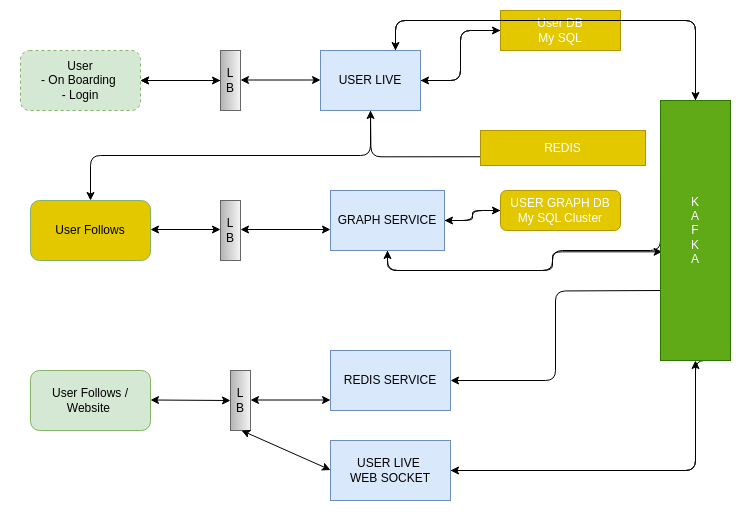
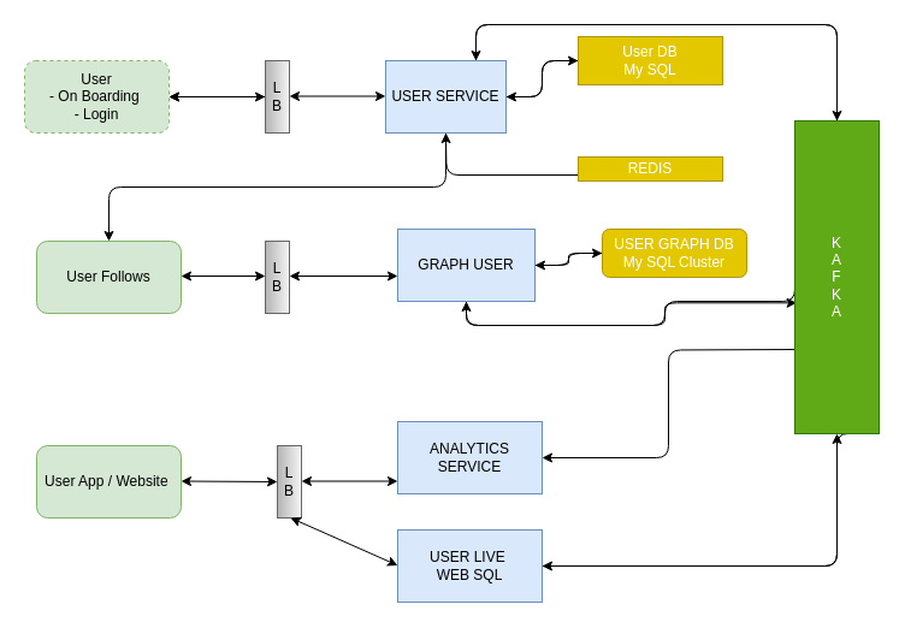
  <mxCell id="0" />
  <mxCell id="1" parent="0" />
  <mxCell id="2" value="User &lt;br&gt;- On Boarding&amp;nbsp; &lt;br&gt;- Login" style="rounded=1;whiteSpace=wrap;html=1;fillColor=#d5e8d4;strokeColor=#82b366;dashed=1;" vertex="1" parent="1"><mxGeometry x="20" y="50" width="120" height="60" as="geometry" /></mxCell>
- <mxCell id="3" value="User Follows" style="rounded=1;whiteSpace=wrap;html=1;fillColor=#e3c800;strokeColor=#82b366;" vertex="1" parent="1"><mxGeometry x="30" y="200" width="120" height="60" as="geometry" /></mxCell>
- <mxCell id="4" value="User Follows / Website&amp;nbsp;" style="rounded=1;whiteSpace=wrap;html=1;fillColor=#d5e8d4;strokeColor=#82b366;" vertex="1" parent="1"><mxGeometry x="30" y="370" width="120" height="60" as="geometry" /></mxCell>
+ <mxCell id="3" value="User Follows" style="rounded=1;whiteSpace=wrap;html=1;fillColor=#d5e8d4;strokeColor=#82b366;" vertex="1" parent="1"><mxGeometry x="30" y="200" width="120" height="60" as="geometry" /></mxCell>
+ <mxCell id="4" value="User App / Website&amp;nbsp;" style="rounded=1;whiteSpace=wrap;html=1;fillColor=#d5e8d4;strokeColor=#82b366;" vertex="1" parent="1"><mxGeometry x="30" y="370" width="120" height="60" as="geometry" /></mxCell>
  <mxCell id="5" value="" style="edgeStyle=orthogonalEdgeStyle;curved=0;rounded=1;sketch=0;orthogonalLoop=1;jettySize=auto;html=1;" edge="1" parent="1" source="6" target="2"><mxGeometry relative="1" as="geometry" /></mxCell>
  <mxCell id="6" value="L&lt;br&gt;B" style="rounded=0;whiteSpace=wrap;html=1;direction=south;gradientColor=#b3b3b3;fillColor=#f5f5f5;strokeColor=#666666;" vertex="1" parent="1"><mxGeometry x="220" y="50" width="20" height="60" as="geometry" /></mxCell>
  <mxCell id="7" value="L&lt;br&gt;B" style="rounded=0;whiteSpace=wrap;html=1;direction=south;gradientColor=#b3b3b3;fillColor=#f5f5f5;strokeColor=#666666;" vertex="1" parent="1"><mxGeometry x="220" y="200" width="20" height="60" as="geometry" /></mxCell>
  <mxCell id="8" value="L&lt;br&gt;B" style="rounded=0;whiteSpace=wrap;html=1;direction=south;gradientColor=#b3b3b3;fillColor=#f5f5f5;strokeColor=#666666;" vertex="1" parent="1"><mxGeometry x="230" y="370" width="20" height="60" as="geometry" /></mxCell>
  <mxCell id="9" style="edgeStyle=orthogonalEdgeStyle;curved=0;rounded=1;sketch=0;orthogonalLoop=1;jettySize=auto;html=1;exitX=0.5;exitY=1;exitDx=0;exitDy=0;" edge="1" parent="1" source="12" target="3"><mxGeometry relative="1" as="geometry" /></mxCell>
  <mxCell id="10" style="edgeStyle=orthogonalEdgeStyle;curved=0;rounded=1;sketch=0;orthogonalLoop=1;jettySize=auto;html=1;exitX=1;exitY=0.5;exitDx=0;exitDy=0;entryX=0;entryY=0.5;entryDx=0;entryDy=0;" edge="1" parent="1" source="12" target="18"><mxGeometry relative="1" as="geometry" /></mxCell>
  <mxCell id="11" style="edgeStyle=orthogonalEdgeStyle;curved=0;rounded=1;sketch=0;orthogonalLoop=1;jettySize=auto;html=1;exitX=0.75;exitY=0;exitDx=0;exitDy=0;entryX=0;entryY=0.5;entryDx=0;entryDy=0;" edge="1" parent="1" source="12" target="29"><mxGeometry relative="1" as="geometry"><Array as="points"><mxPoint x="395" y="20" /><mxPoint x="695" y="20" /></Array></mxGeometry></mxCell>
- <mxCell id="12" value="USER LIVE" style="rounded=0;whiteSpace=wrap;html=1;sketch=0;fillColor=#dae8fc;strokeColor=#6c8ebf;" vertex="1" parent="1"><mxGeometry x="320" y="50" width="100" height="60" as="geometry" /></mxCell>
+ <mxCell id="12" value="USER SERVICE" style="rounded=0;whiteSpace=wrap;html=1;sketch=0;fillColor=#dae8fc;strokeColor=#6c8ebf;" vertex="1" parent="1"><mxGeometry x="320" y="50" width="100" height="60" as="geometry" /></mxCell>
  <mxCell id="13" style="edgeStyle=orthogonalEdgeStyle;curved=0;rounded=1;sketch=0;orthogonalLoop=1;jettySize=auto;html=1;exitX=1;exitY=0.5;exitDx=0;exitDy=0;entryX=0;entryY=0.5;entryDx=0;entryDy=0;" edge="1" parent="1" source="15" target="24"><mxGeometry relative="1" as="geometry" /></mxCell>
  <mxCell id="14" style="edgeStyle=orthogonalEdgeStyle;curved=0;rounded=1;sketch=0;orthogonalLoop=1;jettySize=auto;html=1;exitX=0.5;exitY=1;exitDx=0;exitDy=0;entryX=0.582;entryY=0.977;entryDx=0;entryDy=0;entryPerimeter=0;" edge="1" parent="1" source="15" target="29"><mxGeometry relative="1" as="geometry" /></mxCell>
- <mxCell id="15" value="GRAPH SERVICE" style="rounded=0;whiteSpace=wrap;html=1;sketch=0;fillColor=#dae8fc;strokeColor=#6c8ebf;" vertex="1" parent="1"><mxGeometry x="330" y="190" width="114" height="60" as="geometry" /></mxCell>
- <mxCell id="16" value="REDIS SERVICE" style="rounded=0;whiteSpace=wrap;html=1;sketch=0;fillColor=#dae8fc;strokeColor=#6c8ebf;" vertex="1" parent="1"><mxGeometry x="330" y="350" width="120" height="60" as="geometry" /></mxCell>
+ <mxCell id="15" value="GRAPH USER" style="rounded=0;whiteSpace=wrap;html=1;sketch=0;fillColor=#dae8fc;strokeColor=#6c8ebf;" vertex="1" parent="1"><mxGeometry x="330" y="190" width="114" height="60" as="geometry" /></mxCell>
+ <mxCell id="16" value="ANALYTICS SERVICE" style="rounded=0;whiteSpace=wrap;html=1;sketch=0;fillColor=#dae8fc;strokeColor=#6c8ebf;" vertex="1" parent="1"><mxGeometry x="330" y="350" width="120" height="60" as="geometry" /></mxCell>
  <mxCell id="17" style="edgeStyle=orthogonalEdgeStyle;curved=0;rounded=1;sketch=0;orthogonalLoop=1;jettySize=auto;html=1;exitX=0;exitY=0.5;exitDx=0;exitDy=0;entryX=1;entryY=0.5;entryDx=0;entryDy=0;" edge="1" parent="1" source="18" target="12"><mxGeometry relative="1" as="geometry" /></mxCell>
- <mxCell id="18" value="User DB&lt;br&gt;My SQL" style="rounded=0;whiteSpace=wrap;html=1;sketch=0;fillColor=#e3c800;strokeColor=#B09500;fontColor=#ffffff;" vertex="1" parent="1"><mxGeometry x="500" y="10" width="120" height="40" as="geometry" /></mxCell>
+ <mxCell id="18" value="User DB&lt;br&gt;My SQL" style="rounded=0;whiteSpace=wrap;html=1;sketch=0;fillColor=#e3c800;strokeColor=#B09500;fontColor=#ffffff;" vertex="1" parent="1"><mxGeometry x="480" y="30" width="120" height="40" as="geometry" /></mxCell>
  <mxCell id="19" style="edgeStyle=orthogonalEdgeStyle;curved=0;rounded=1;sketch=0;orthogonalLoop=1;jettySize=auto;html=1;exitX=1;exitY=0.5;exitDx=0;exitDy=0;entryX=1;entryY=0.5;entryDx=0;entryDy=0;" edge="1" parent="1" source="20" target="29"><mxGeometry relative="1" as="geometry" /></mxCell>
- <mxCell id="20" value="USER LIVE&amp;nbsp;&lt;br&gt;WEB SOCKET" style="rounded=0;whiteSpace=wrap;html=1;sketch=0;fillColor=#dae8fc;strokeColor=#6c8ebf;" vertex="1" parent="1"><mxGeometry x="330" y="440" width="120" height="60" as="geometry" /></mxCell>
+ <mxCell id="20" value="USER LIVE&amp;nbsp;&lt;br&gt;WEB SQL" style="rounded=0;whiteSpace=wrap;html=1;sketch=0;fillColor=#dae8fc;strokeColor=#6c8ebf;" vertex="1" parent="1"><mxGeometry x="330" y="440" width="120" height="60" as="geometry" /></mxCell>
  <mxCell id="21" style="edgeStyle=orthogonalEdgeStyle;curved=0;rounded=1;sketch=0;orthogonalLoop=1;jettySize=auto;html=1;exitX=0;exitY=0.75;exitDx=0;exitDy=0;" edge="1" parent="1" source="22"><mxGeometry relative="1" as="geometry"><mxPoint x="370" y="110" as="targetPoint" /></mxGeometry></mxCell>
- <mxCell id="22" value="REDIS" style="rounded=0;whiteSpace=wrap;html=1;sketch=0;fillColor=#e3c800;strokeColor=#B09500;fontColor=#ffffff;" vertex="1" parent="1"><mxGeometry x="480" y="130" width="165" height="35" as="geometry" /></mxCell>
+ <mxCell id="22" value="REDIS" style="rounded=0;whiteSpace=wrap;html=1;sketch=0;fillColor=#e3c800;strokeColor=#B09500;fontColor=#ffffff;" vertex="1" parent="1"><mxGeometry x="480" y="130" width="120" height="20" as="geometry" /></mxCell>
  <mxCell id="23" style="edgeStyle=orthogonalEdgeStyle;curved=0;rounded=1;sketch=0;orthogonalLoop=1;jettySize=auto;html=1;exitX=0;exitY=0.5;exitDx=0;exitDy=0;entryX=1;entryY=0.5;entryDx=0;entryDy=0;" edge="1" parent="1" source="24" target="15"><mxGeometry relative="1" as="geometry" /></mxCell>
  <mxCell id="24" value="USER GRAPH DB&lt;br&gt;My SQL Cluster" style="whiteSpace=wrap;html=1;sketch=0;fillColor=#e3c800;strokeColor=#B09500;fontColor=#ffffff;rounded=1;" vertex="1" parent="1"><mxGeometry x="500" y="190" width="120" height="40" as="geometry" /></mxCell>
  <mxCell id="25" style="edgeStyle=orthogonalEdgeStyle;curved=0;rounded=1;sketch=0;orthogonalLoop=1;jettySize=auto;html=1;exitX=0;exitY=0.5;exitDx=0;exitDy=0;entryX=0.75;entryY=0;entryDx=0;entryDy=0;" edge="1" parent="1" source="29" target="12"><mxGeometry relative="1" as="geometry"><Array as="points"><mxPoint x="695" y="20" /><mxPoint x="395" y="20" /></Array></mxGeometry></mxCell>
  <mxCell id="26" style="edgeStyle=orthogonalEdgeStyle;curved=0;rounded=1;sketch=0;orthogonalLoop=1;jettySize=auto;html=1;entryX=1;entryY=0.5;entryDx=0;entryDy=0;" edge="1" parent="1" target="16"><mxGeometry relative="1" as="geometry"><mxPoint x="660" y="290" as="sourcePoint" /></mxGeometry></mxCell>
  <mxCell id="27" style="edgeStyle=orthogonalEdgeStyle;curved=0;rounded=1;sketch=0;orthogonalLoop=1;jettySize=auto;html=1;exitX=1;exitY=0.25;exitDx=0;exitDy=0;entryX=1;entryY=0.5;entryDx=0;entryDy=0;" edge="1" parent="1" source="29" target="20"><mxGeometry relative="1" as="geometry"><Array as="points"><mxPoint x="695" y="360" /><mxPoint x="695" y="470" /></Array></mxGeometry></mxCell>
  <mxCell id="28" style="edgeStyle=orthogonalEdgeStyle;curved=0;rounded=1;sketch=0;orthogonalLoop=1;jettySize=auto;html=1;exitX=0.5;exitY=1;exitDx=0;exitDy=0;entryX=0.5;entryY=1;entryDx=0;entryDy=0;" edge="1" parent="1" source="29" target="15"><mxGeometry relative="1" as="geometry"><Array as="points"><mxPoint x="660" y="250" /><mxPoint x="552" y="250" /><mxPoint x="552" y="270" /><mxPoint x="387" y="270" /></Array></mxGeometry></mxCell>
  <mxCell id="29" value="K&lt;br&gt;A&lt;br&gt;F&lt;br&gt;K&lt;br&gt;A" style="rounded=0;whiteSpace=wrap;html=1;direction=south;fillColor=#60a917;strokeColor=#2D7600;fontColor=#ffffff;" vertex="1" parent="1"><mxGeometry x="660" y="100" width="70" height="260" as="geometry" /></mxCell>
  <mxCell id="30" value="" style="endArrow=classic;startArrow=classic;html=1;exitX=1;exitY=0.5;exitDx=0;exitDy=0;" edge="1" parent="1" source="2"><mxGeometry width="50" height="50" relative="1" as="geometry"><mxPoint x="150" y="90" as="sourcePoint" /><mxPoint x="220" y="80" as="targetPoint" /></mxGeometry></mxCell>
  <mxCell id="31" value="" style="endArrow=classic;startArrow=classic;html=1;exitX=1;exitY=0.5;exitDx=0;exitDy=0;" edge="1" parent="1"><mxGeometry width="50" height="50" relative="1" as="geometry"><mxPoint x="150" y="229" as="sourcePoint" /><mxPoint x="220" y="229" as="targetPoint" /></mxGeometry></mxCell>
  <mxCell id="32" value="" style="endArrow=classic;startArrow=classic;html=1;exitX=1;exitY=0.5;exitDx=0;exitDy=0;entryX=0.5;entryY=1;entryDx=0;entryDy=0;" edge="1" parent="1" target="8"><mxGeometry width="50" height="50" relative="1" as="geometry"><mxPoint x="150" y="399.5" as="sourcePoint" /><mxPoint x="220" y="399.5" as="targetPoint" /></mxGeometry></mxCell>
  <mxCell id="33" value="" style="endArrow=classic;startArrow=classic;html=1;exitX=1;exitY=0.5;exitDx=0;exitDy=0;" edge="1" parent="1"><mxGeometry width="50" height="50" relative="1" as="geometry"><mxPoint x="240" y="79.5" as="sourcePoint" /><mxPoint x="320" y="79.5" as="targetPoint" /></mxGeometry></mxCell>
  <mxCell id="34" value="" style="endArrow=classic;startArrow=classic;html=1;exitX=1;exitY=0.5;exitDx=0;exitDy=0;" edge="1" parent="1"><mxGeometry width="50" height="50" relative="1" as="geometry"><mxPoint x="240" y="229" as="sourcePoint" /><mxPoint x="330" y="229" as="targetPoint" /></mxGeometry></mxCell>
  <mxCell id="35" value="" style="endArrow=classic;startArrow=classic;html=1;exitX=1;exitY=0.5;exitDx=0;exitDy=0;" edge="1" parent="1"><mxGeometry width="50" height="50" relative="1" as="geometry"><mxPoint x="250" y="399.5" as="sourcePoint" /><mxPoint x="330" y="399.5" as="targetPoint" /></mxGeometry></mxCell>
  <mxCell id="36" value="" style="endArrow=classic;startArrow=classic;html=1;" edge="1" parent="1"><mxGeometry width="50" height="50" relative="1" as="geometry"><mxPoint x="241" y="430" as="sourcePoint" /><mxPoint x="330" y="469.5" as="targetPoint" /></mxGeometry></mxCell>
